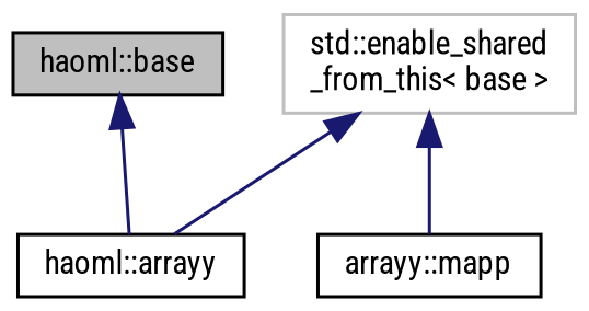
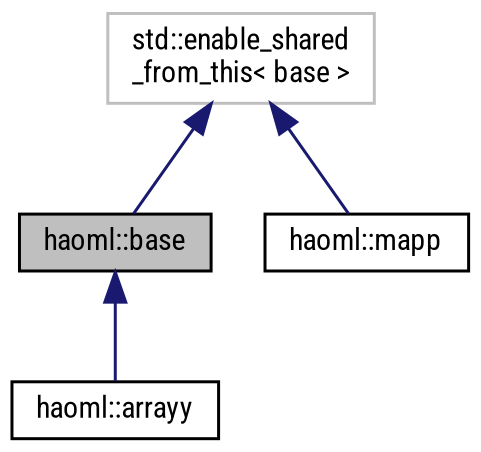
  digraph {
    fontname="Roboto Condensed"
    node [color=black fillcolor=white fontname="Roboto Condensed" fontsize=10 shape=record style=filled]
    edge [color=midnightblue dir=back fontname="Roboto Condensed" fontsize=10 labelfontname=Helvetica labelfontsize=10 style=solid]
    n1 [fillcolor=grey75 fontcolor=black height=0.2 label="haoml::base" width=0.4]
    n2 [height=0.2 label="haoml::arrayy" width=0.4]
-   n3 [height=0.2 label="arrayy::mapp" width=0.4]
+   n3 [height=0.2 label="haoml::mapp" width=0.4]
    n4 [color=grey75 height=0.2 label="std::enable_shared\l_from_this\< base \>" width=0.4]
    n1 -> n2
-   n4 -> n2
+   n4 -> n1
    n4 -> n3
  }
